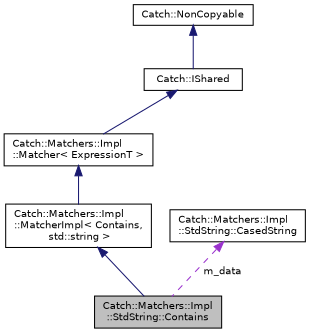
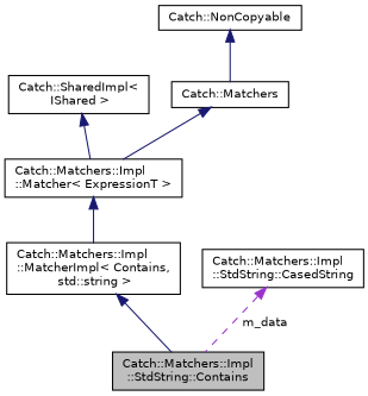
  digraph {
    rankdir=TB
    node [color=black fillcolor=white fontname=Helvetica fontsize=10 shape=record style=filled]
    edge [color=midnightblue dir=back fontname=Helvetica fontsize=10 labelfontname=Helvetica labelfontsize=10 style=solid]
    n1 [fillcolor=grey75 fontcolor=black height=0.2 label="Catch::Matchers::Impl\l::StdString::Contains" width=0.4]
    n2 [height=0.2 label="Catch::Matchers::Impl\l::MatcherImpl\< Contains,\l std::string \>" width=0.4]
    n3 [height=0.2 label="Catch::Matchers::Impl\l::Matcher\< ExpressionT \>" width=0.4]
-   n5 [height=0.2 label="Catch::IShared" width=0.4]
+   n4 [height=0.2 label="Catch::SharedImpl\<\l IShared \>" width=0.4]
+   n5 [height=0.2 label="Catch::Matchers" width=0.4]
    n6 [height=0.2 label="Catch::NonCopyable" width=0.4]
    n7 [height=0.2 label="Catch::Matchers::Impl\l::StdString::CasedString" width=0.4]
    n2 -> n1
    n3 -> n2
+   n4 -> n3
    n5 -> n3
    n6 -> n5
    n7 -> n1 [color=darkorchid3 label=" m_data" style=dashed]
  }
